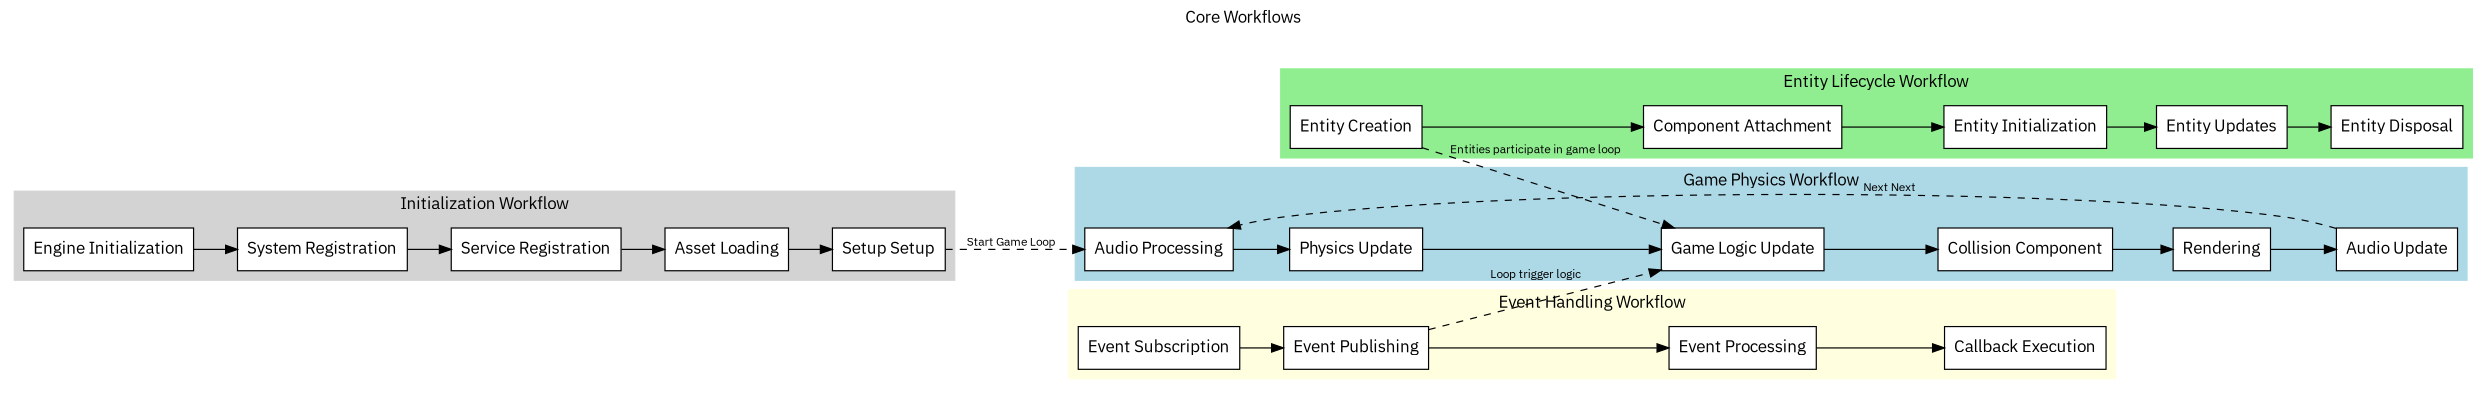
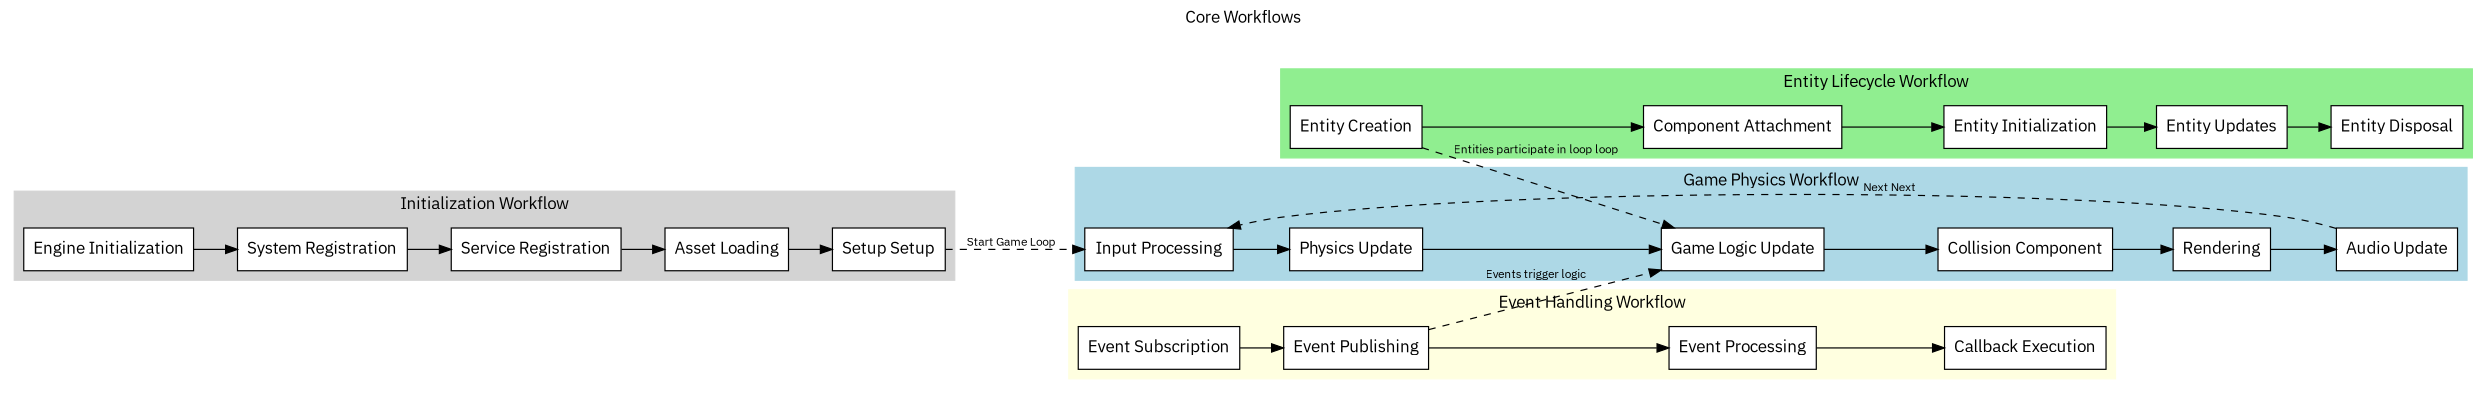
  digraph {
    fontname="IBM Plex Sans"
    label="Core Workflows"
    labelloc=t
    rankdir=LR
    node [fillcolor=white fontname="IBM Plex Sans" shape=box style=filled]
    edge [fontname="IBM Plex Sans" fontsize=10]
    "Engine Initialization"
    "System Registration"
    "Service Registration"
    "Asset Loading"
    n5 [label="Setup Setup"]
-   "Input Processing" [label="Audio Processing"]
+   "Input Processing"
    "Physics Update"
    "Game Logic Update"
    n9 [label="Collision Component"]
    Rendering
    "Audio Update"
    "Entity Creation"
    "Component Attachment"
    "Entity Initialization"
    "Entity Updates"
    "Entity Disposal"
    "Event Subscription"
    "Event Publishing"
    "Event Processing"
    "Callback Execution"
    subgraph cluster_1 {
      color=lightgrey
      label="Initialization Workflow"
      style=filled
      "Engine Initialization"
      "System Registration"
      "Service Registration"
      "Asset Loading"
      n5
    }
    subgraph cluster_2 {
      color=lightblue
      label="Game Physics Workflow"
      style=filled
      "Input Processing"
      "Physics Update"
      "Game Logic Update"
      n9
      Rendering
      "Audio Update"
    }
    subgraph cluster_3 {
      color=lightgreen
      label="Entity Lifecycle Workflow"
      style=filled
      "Entity Creation"
      "Component Attachment"
      "Entity Initialization"
      "Entity Updates"
      "Entity Disposal"
    }
    subgraph cluster_4 {
      color=lightyellow
      label="Event Handling Workflow"
      style=filled
      "Event Subscription"
      "Event Publishing"
      "Event Processing"
      "Callback Execution"
    }
    "Engine Initialization" -> "System Registration"
    "System Registration" -> "Service Registration"
    "Service Registration" -> "Asset Loading"
    "Asset Loading" -> n5
    n5 -> "Input Processing" [label="Start Game Loop" style=dashed]
    "Input Processing" -> "Physics Update"
    "Physics Update" -> "Game Logic Update"
    "Game Logic Update" -> n9
    n9 -> Rendering
    Rendering -> "Audio Update"
    "Audio Update" -> "Input Processing" [constraint=false label="Next Next" style=dashed]
-   "Entity Creation" -> "Game Logic Update" [label="Entities participate in game loop" style=dashed]
+   "Entity Creation" -> "Game Logic Update" [label="Entities participate in loop loop" style=dashed]
    "Entity Creation" -> "Component Attachment"
    "Component Attachment" -> "Entity Initialization"
    "Entity Initialization" -> "Entity Updates"
    "Entity Updates" -> "Entity Disposal"
    "Event Subscription" -> "Event Publishing"
-   "Event Publishing" -> "Game Logic Update" [label="Loop trigger logic" style=dashed]
+   "Event Publishing" -> "Game Logic Update" [label="Events trigger logic" style=dashed]
    "Event Publishing" -> "Event Processing"
    "Event Processing" -> "Callback Execution"
  }
